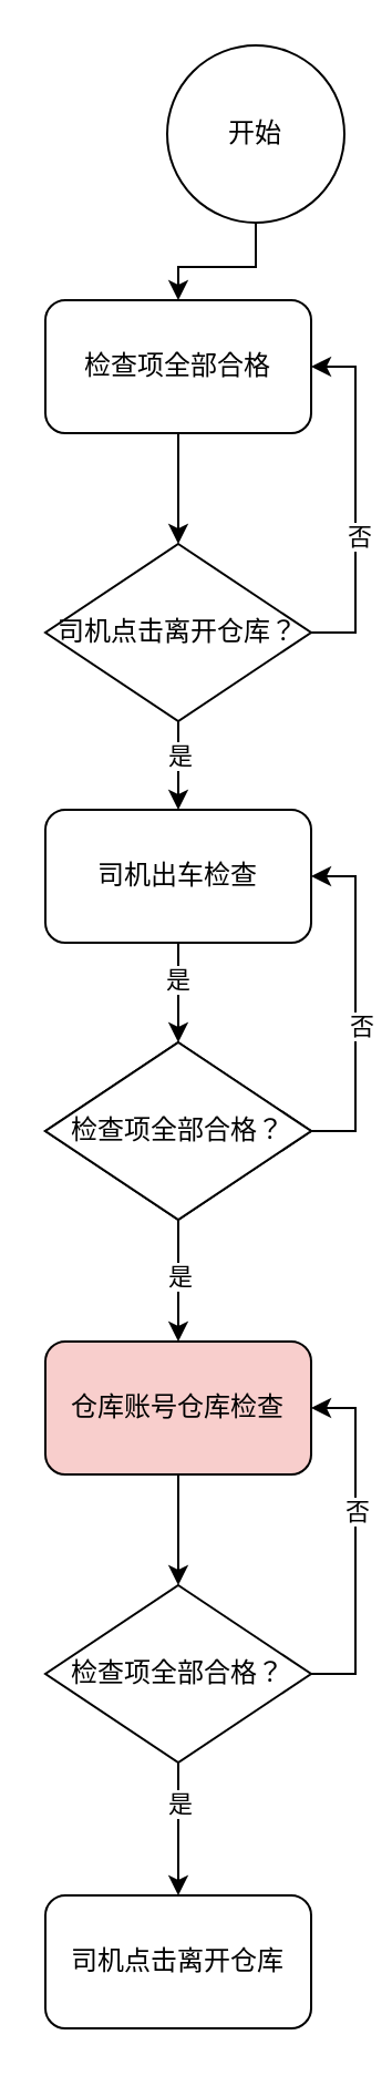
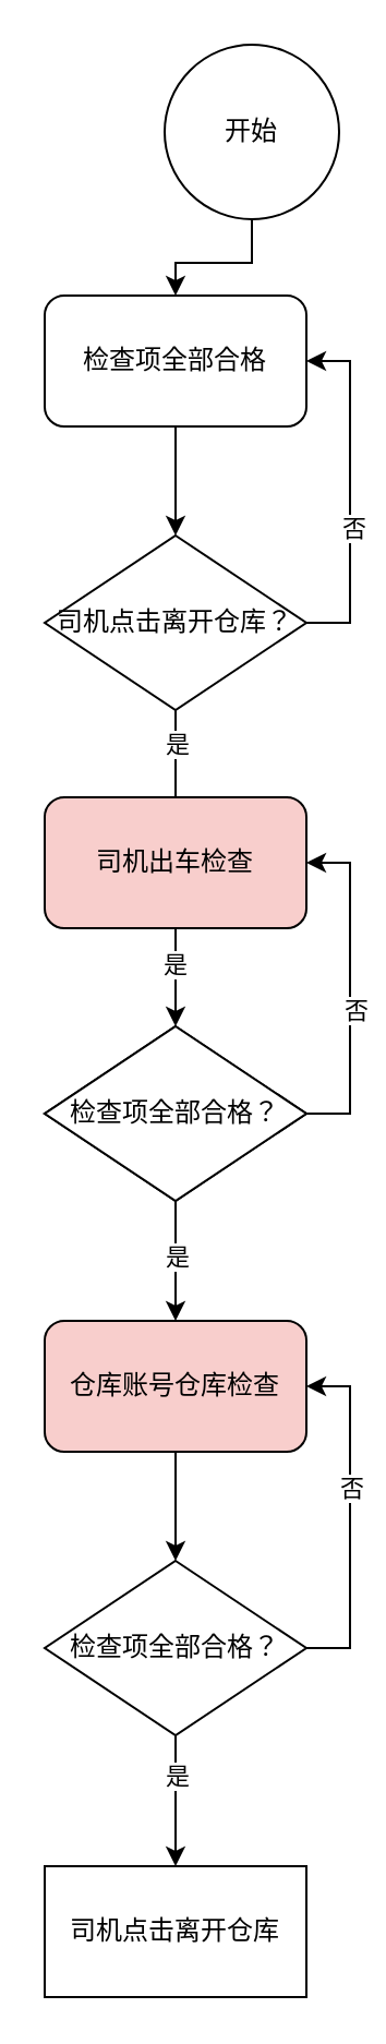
  <mxCell id="0" />
  <mxCell id="1" parent="0" />
  <mxCell id="2" style="edgeStyle=orthogonalEdgeStyle;rounded=0;orthogonalLoop=1;jettySize=auto;html=1;exitX=0.5;exitY=1;exitDx=0;exitDy=0;entryX=0.5;entryY=0;entryDx=0;entryDy=0;" edge="1" parent="1" source="3" target="5"><mxGeometry relative="1" as="geometry" /></mxCell>
  <mxCell id="3" value="开始" style="ellipse;whiteSpace=wrap;html=1;aspect=fixed;" vertex="1" parent="1"><mxGeometry x="75" y="20" width="80" height="80" as="geometry" /></mxCell>
  <mxCell id="4" style="edgeStyle=orthogonalEdgeStyle;rounded=0;orthogonalLoop=1;jettySize=auto;html=1;exitX=0.5;exitY=1;exitDx=0;exitDy=0;entryX=0.5;entryY=0;entryDx=0;entryDy=0;" edge="1" parent="1" source="5" target="10"><mxGeometry relative="1" as="geometry"><mxPoint x="80" y="235" as="targetPoint" /></mxGeometry></mxCell>
  <mxCell id="5" value="检查项全部合格" style="rounded=1;whiteSpace=wrap;html=1;" vertex="1" parent="1"><mxGeometry x="20" y="135" width="120" height="60" as="geometry" /></mxCell>
  <mxCell id="6" style="edgeStyle=orthogonalEdgeStyle;rounded=0;orthogonalLoop=1;jettySize=auto;html=1;exitX=1;exitY=0.5;exitDx=0;exitDy=0;entryX=1;entryY=0.5;entryDx=0;entryDy=0;" edge="1" parent="1" source="10" target="5"><mxGeometry relative="1" as="geometry"><mxPoint x="200" y="285" as="targetPoint" /></mxGeometry></mxCell>
  <mxCell id="7" value="否" style="edgeLabel;html=1;align=center;verticalAlign=middle;resizable=0;points=[];" vertex="1" connectable="0" parent="6"><mxGeometry x="-0.202" y="-1" relative="1" as="geometry"><mxPoint as="offset" /></mxGeometry></mxCell>
- <mxCell id="8" style="edgeStyle=orthogonalEdgeStyle;rounded=0;orthogonalLoop=1;jettySize=auto;html=1;exitX=0.5;exitY=1;exitDx=0;exitDy=0;entryX=0.5;entryY=0;entryDx=0;entryDy=0;" edge="1" parent="1" source="10" target="13"><mxGeometry relative="1" as="geometry" /></mxCell>
+ <mxCell id="8" style="edgeStyle=orthogonalEdgeStyle;rounded=0;orthogonalLoop=1;jettySize=auto;html=1;exitX=0.5;exitY=1;exitDx=0;exitDy=0;entryX=0.5;entryY=0;entryDx=0;entryDy=0;endArrow=none;" edge="1" parent="1" source="10" target="13"><mxGeometry relative="1" as="geometry" /></mxCell>
  <mxCell id="9" value="是" style="edgeLabel;html=1;align=center;verticalAlign=middle;resizable=0;points=[];" vertex="1" connectable="0" parent="8"><mxGeometry x="-0.242" relative="1" as="geometry"><mxPoint as="offset" /></mxGeometry></mxCell>
  <mxCell id="10" value="司机点击离开仓库？" style="rhombus;whiteSpace=wrap;html=1;" vertex="1" parent="1"><mxGeometry x="20" y="245" width="120" height="80" as="geometry" /></mxCell>
  <mxCell id="11" style="edgeStyle=orthogonalEdgeStyle;rounded=0;orthogonalLoop=1;jettySize=auto;html=1;exitX=0.5;exitY=1;exitDx=0;exitDy=0;entryX=0.5;entryY=0;entryDx=0;entryDy=0;" edge="1" parent="1" source="13" target="18"><mxGeometry relative="1" as="geometry" /></mxCell>
  <mxCell id="12" value="是" style="edgeLabel;html=1;align=center;verticalAlign=middle;resizable=0;points=[];" vertex="1" connectable="0" parent="11"><mxGeometry x="-0.287" y="-1" relative="1" as="geometry"><mxPoint as="offset" /></mxGeometry></mxCell>
- <mxCell id="13" value="司机出车检查" style="rounded=1;whiteSpace=wrap;html=1;" vertex="1" parent="1"><mxGeometry x="20" y="365" width="120" height="60" as="geometry" /></mxCell>
+ <mxCell id="13" value="司机出车检查" style="rounded=1;whiteSpace=wrap;html=1;fillColor=#f8cecc;" vertex="1" parent="1"><mxGeometry x="20" y="365" width="120" height="60" as="geometry" /></mxCell>
  <mxCell id="14" style="edgeStyle=orthogonalEdgeStyle;rounded=0;orthogonalLoop=1;jettySize=auto;html=1;exitX=1;exitY=0.5;exitDx=0;exitDy=0;entryX=1;entryY=0.5;entryDx=0;entryDy=0;" edge="1" parent="1" source="18" target="13"><mxGeometry relative="1" as="geometry" /></mxCell>
  <mxCell id="15" value="否" style="edgeLabel;html=1;align=center;verticalAlign=middle;resizable=0;points=[];" vertex="1" connectable="0" parent="14"><mxGeometry x="-0.119" y="-2" relative="1" as="geometry"><mxPoint as="offset" /></mxGeometry></mxCell>
  <mxCell id="16" style="edgeStyle=orthogonalEdgeStyle;rounded=0;orthogonalLoop=1;jettySize=auto;html=1;exitX=0.5;exitY=1;exitDx=0;exitDy=0;entryX=0.5;entryY=0;entryDx=0;entryDy=0;" edge="1" parent="1" source="18" target="20"><mxGeometry relative="1" as="geometry" /></mxCell>
  <mxCell id="17" value="是" style="edgeLabel;html=1;align=center;verticalAlign=middle;resizable=0;points=[];" vertex="1" connectable="0" parent="16"><mxGeometry x="-0.566" y="1" relative="1" as="geometry"><mxPoint x="-1" y="13" as="offset" /></mxGeometry></mxCell>
  <mxCell id="18" value="检查项全部合格？" style="rhombus;whiteSpace=wrap;html=1;" vertex="1" parent="1"><mxGeometry x="20" y="470" width="120" height="80" as="geometry" /></mxCell>
  <mxCell id="19" style="edgeStyle=orthogonalEdgeStyle;rounded=0;orthogonalLoop=1;jettySize=auto;html=1;exitX=0.5;exitY=1;exitDx=0;exitDy=0;entryX=0.5;entryY=0;entryDx=0;entryDy=0;" edge="1" parent="1" source="20" target="26"><mxGeometry relative="1" as="geometry" /></mxCell>
  <mxCell id="20" value="仓库账号仓库检查" style="rounded=1;whiteSpace=wrap;html=1;fillColor=#f8cecc;" vertex="1" parent="1"><mxGeometry x="20" y="605" width="120" height="60" as="geometry" /></mxCell>
  <mxCell id="21" value="检查项全部合格？" style="rhombus;whiteSpace=wrap;html=1;" vertex="1" parent="1"><mxGeometry x="20" y="470" width="120" height="80" as="geometry" /></mxCell>
  <mxCell id="22" style="edgeStyle=orthogonalEdgeStyle;rounded=0;orthogonalLoop=1;jettySize=auto;html=1;exitX=1;exitY=0.5;exitDx=0;exitDy=0;entryX=1;entryY=0.5;entryDx=0;entryDy=0;" edge="1" parent="1" source="26" target="20"><mxGeometry relative="1" as="geometry" /></mxCell>
  <mxCell id="23" value="否" style="edgeLabel;html=1;align=center;verticalAlign=middle;resizable=0;points=[];" vertex="1" connectable="0" parent="22"><mxGeometry x="0.175" relative="1" as="geometry"><mxPoint as="offset" /></mxGeometry></mxCell>
  <mxCell id="24" style="edgeStyle=orthogonalEdgeStyle;rounded=0;orthogonalLoop=1;jettySize=auto;html=1;exitX=0.5;exitY=1;exitDx=0;exitDy=0;entryX=0.5;entryY=0;entryDx=0;entryDy=0;" edge="1" parent="1" source="26" target="27"><mxGeometry relative="1" as="geometry" /></mxCell>
  <mxCell id="25" value="是" style="edgeLabel;html=1;align=center;verticalAlign=middle;resizable=0;points=[];" vertex="1" connectable="0" parent="24"><mxGeometry x="-0.404" relative="1" as="geometry"><mxPoint as="offset" /></mxGeometry></mxCell>
  <mxCell id="26" value="检查项全部合格？" style="rhombus;whiteSpace=wrap;html=1;" vertex="1" parent="1"><mxGeometry x="20" y="715" width="120" height="80" as="geometry" /></mxCell>
- <mxCell id="27" value="司机点击离开仓库" style="rounded=1;whiteSpace=wrap;html=1;" vertex="1" parent="1"><mxGeometry x="20" y="855" width="120" height="60" as="geometry" /></mxCell>
+ <mxCell id="27" value="司机点击离开仓库" style="whiteSpace=wrap;html=1;rounded=0;" vertex="1" parent="1"><mxGeometry x="20" y="855" width="120" height="60" as="geometry" /></mxCell>
